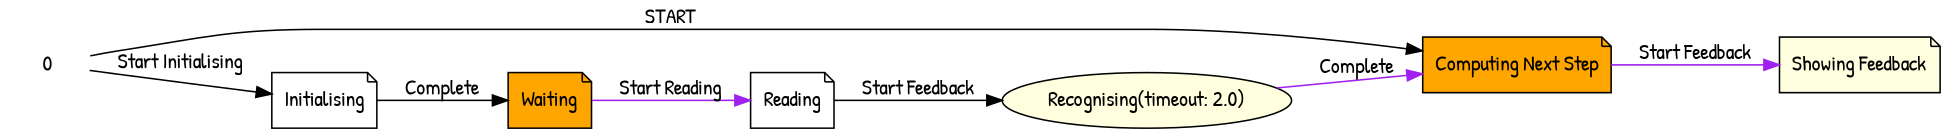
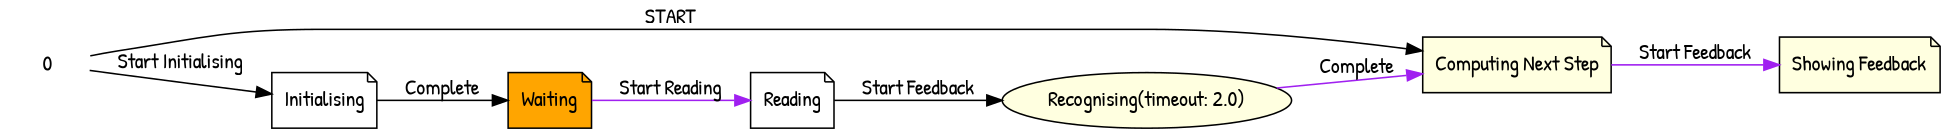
  digraph {
    fontname="Patrick Hand"
    rankdir=LR
    node [fillcolor=white fontname="Patrick Hand" shape=note style=filled]
    edge [color=black fontname="Patrick Hand"]
    0 [shape=plaintext]
-   n2 [fillcolor=orange label="Computing Next Step"]
+   n2 [fillcolor=lightyellow label="Computing Next Step"]
    n3 [label=Initialising]
    n4 [fillcolor=lightyellow label="Showing Feedback"]
    n5 [fillcolor=orange label=Waiting]
    n6 [label=Reading]
    n7 [fillcolor=lightyellow label="Recognising(timeout: 2.0)" shape=ellipse]
    0 -> n2 [label=START]
    0 -> n3 [label="Start Initialising"]
    n2 -> n4 [color=purple label="Start Feedback"]
    n3 -> n5 [label=Complete]
    n5 -> n6 [color=purple label="Start Reading"]
    n6 -> n7 [label="Start Feedback"]
    n7 -> n2 [color=purple label=Complete]
  }
